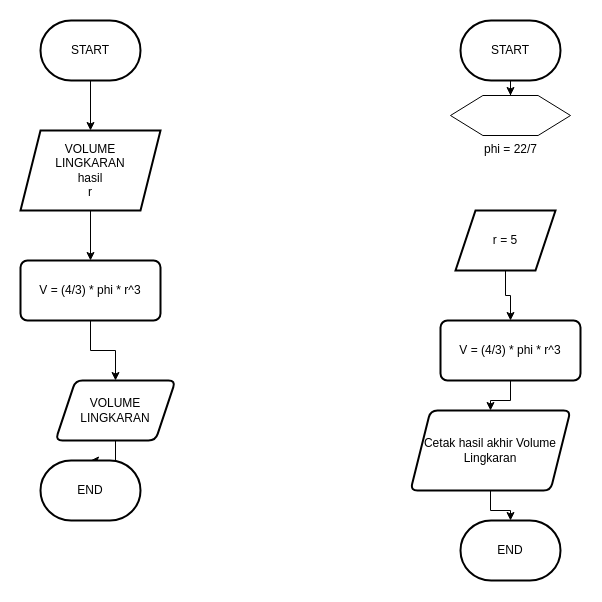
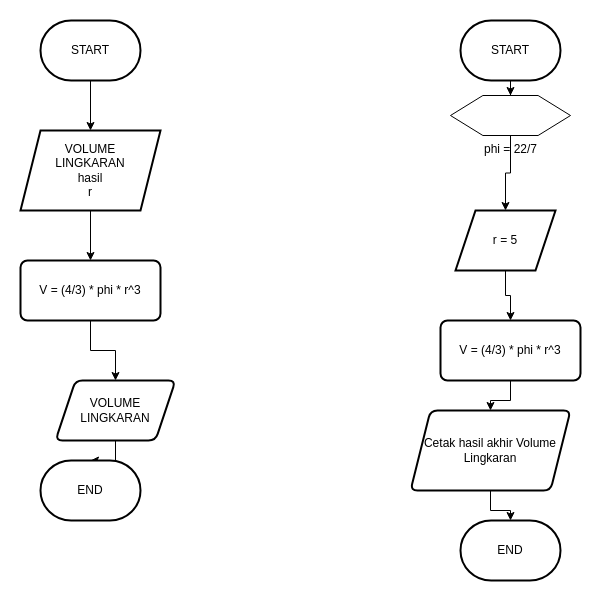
  <mxCell id="0" />
  <mxCell id="1" parent="0" />
  <mxCell id="2" value="" style="edgeStyle=orthogonalEdgeStyle;rounded=0;orthogonalLoop=1;jettySize=auto;html=1;" edge="1" parent="1" source="3" target="5"><mxGeometry relative="1" as="geometry" /></mxCell>
  <mxCell id="3" value="START" style="strokeWidth=2;html=1;shape=mxgraph.flowchart.terminator;whiteSpace=wrap;" vertex="1" parent="1"><mxGeometry x="40" y="20" width="100" height="60" as="geometry" /></mxCell>
  <mxCell id="4" value="" style="edgeStyle=orthogonalEdgeStyle;rounded=0;orthogonalLoop=1;jettySize=auto;html=1;" edge="1" parent="1" source="5" target="7"><mxGeometry relative="1" as="geometry" /></mxCell>
  <mxCell id="5" value="VOLUME&lt;br&gt;LINGKARAN&lt;br&gt;hasil&lt;br&gt;r" style="shape=parallelogram;perimeter=parallelogramPerimeter;whiteSpace=wrap;html=1;fixedSize=1;strokeWidth=2;" vertex="1" parent="1"><mxGeometry x="20" y="130" width="140" height="80" as="geometry" /></mxCell>
  <mxCell id="6" value="" style="edgeStyle=orthogonalEdgeStyle;rounded=0;orthogonalLoop=1;jettySize=auto;html=1;" edge="1" parent="1" source="7" target="9"><mxGeometry relative="1" as="geometry" /></mxCell>
  <mxCell id="7" value="V = (4/3) * phi * r^3" style="rounded=1;whiteSpace=wrap;html=1;absoluteArcSize=1;arcSize=14;strokeWidth=2;" vertex="1" parent="1"><mxGeometry x="20" y="260" width="140" height="60" as="geometry" /></mxCell>
  <mxCell id="8" value="" style="edgeStyle=orthogonalEdgeStyle;rounded=0;orthogonalLoop=1;jettySize=auto;html=1;" edge="1" parent="1" source="9" target="10"><mxGeometry relative="1" as="geometry" /></mxCell>
  <mxCell id="9" value="VOLUME LINGKARAN" style="shape=parallelogram;perimeter=parallelogramPerimeter;whiteSpace=wrap;html=1;fixedSize=1;rounded=1;arcSize=14;strokeWidth=2;" vertex="1" parent="1"><mxGeometry x="55" y="380" width="120" height="60" as="geometry" /></mxCell>
  <mxCell id="10" value="END" style="strokeWidth=2;html=1;shape=mxgraph.flowchart.terminator;whiteSpace=wrap;" vertex="1" parent="1"><mxGeometry x="40" y="460" width="100" height="60" as="geometry" /></mxCell>
  <mxCell id="11" value="" style="edgeStyle=orthogonalEdgeStyle;rounded=0;orthogonalLoop=1;jettySize=auto;html=1;" edge="1" parent="1" source="12" target="21"><mxGeometry relative="1" as="geometry" /></mxCell>
  <mxCell id="12" value="START" style="strokeWidth=2;html=1;shape=mxgraph.flowchart.terminator;whiteSpace=wrap;" vertex="1" parent="1"><mxGeometry x="460" y="20" width="100" height="60" as="geometry" /></mxCell>
  <mxCell id="13" value="" style="edgeStyle=orthogonalEdgeStyle;rounded=0;orthogonalLoop=1;jettySize=auto;html=1;" edge="1" parent="1" source="14" target="16"><mxGeometry relative="1" as="geometry" /></mxCell>
  <mxCell id="14" value="r = 5" style="shape=parallelogram;perimeter=parallelogramPerimeter;whiteSpace=wrap;html=1;fixedSize=1;strokeWidth=2;" vertex="1" parent="1"><mxGeometry x="455" y="210" width="100" height="60" as="geometry" /></mxCell>
  <mxCell id="15" value="" style="edgeStyle=orthogonalEdgeStyle;rounded=0;orthogonalLoop=1;jettySize=auto;html=1;" edge="1" parent="1" source="16" target="18"><mxGeometry relative="1" as="geometry" /></mxCell>
  <mxCell id="16" value="V = (4/3) * phi * r^3" style="rounded=1;whiteSpace=wrap;html=1;absoluteArcSize=1;arcSize=14;strokeWidth=2;" vertex="1" parent="1"><mxGeometry x="440" y="320" width="140" height="60" as="geometry" /></mxCell>
  <mxCell id="17" value="" style="edgeStyle=orthogonalEdgeStyle;rounded=0;orthogonalLoop=1;jettySize=auto;html=1;" edge="1" parent="1" source="18" target="19"><mxGeometry relative="1" as="geometry" /></mxCell>
  <mxCell id="18" value="Cetak hasil akhir Volume Lingkaran" style="shape=parallelogram;perimeter=parallelogramPerimeter;whiteSpace=wrap;html=1;fixedSize=1;rounded=1;arcSize=14;strokeWidth=2;" vertex="1" parent="1"><mxGeometry x="410" y="410" width="160" height="80" as="geometry" /></mxCell>
  <mxCell id="19" value="END" style="strokeWidth=2;html=1;shape=mxgraph.flowchart.terminator;whiteSpace=wrap;" vertex="1" parent="1"><mxGeometry x="460" y="520" width="100" height="60" as="geometry" /></mxCell>
+ <mxCell id="20" value="" style="edgeStyle=orthogonalEdgeStyle;rounded=0;orthogonalLoop=1;jettySize=auto;html=1;" edge="1" parent="1" source="21" target="14"><mxGeometry relative="1" as="geometry" /></mxCell>
  <mxCell id="21" value="phi = 22/7" style="verticalLabelPosition=bottom;verticalAlign=top;html=1;shape=hexagon;perimeter=hexagonPerimeter2;arcSize=6;size=0.27;" vertex="1" parent="1"><mxGeometry x="450" y="95" width="120" height="40" as="geometry" /></mxCell>
